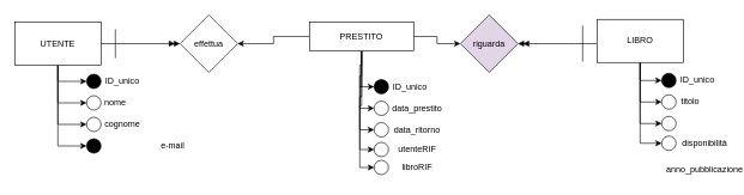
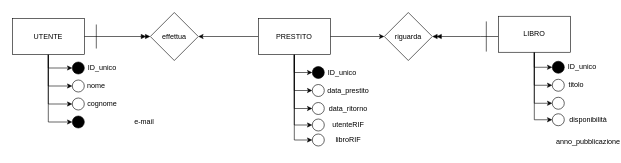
  <mxCell id="0" />
  <mxCell id="1" parent="0" />
  <mxCell id="2" style="edgeStyle=orthogonalEdgeStyle;rounded=0;orthogonalLoop=1;jettySize=auto;html=1;entryX=0;entryY=0.5;entryDx=0;entryDy=0;" parent="1" source="7" target="17" edge="1"><mxGeometry relative="1" as="geometry" /></mxCell>
  <mxCell id="3" style="edgeStyle=orthogonalEdgeStyle;rounded=0;orthogonalLoop=1;jettySize=auto;html=1;entryX=0;entryY=0.5;entryDx=0;entryDy=0;" parent="1" source="7" target="16" edge="1"><mxGeometry relative="1" as="geometry" /></mxCell>
  <mxCell id="4" style="edgeStyle=orthogonalEdgeStyle;rounded=0;orthogonalLoop=1;jettySize=auto;html=1;entryX=0;entryY=0.5;entryDx=0;entryDy=0;" parent="1" source="7" target="15" edge="1"><mxGeometry relative="1" as="geometry" /></mxCell>
  <mxCell id="5" style="edgeStyle=orthogonalEdgeStyle;rounded=0;orthogonalLoop=1;jettySize=auto;html=1;entryX=0;entryY=0.5;entryDx=0;entryDy=0;" parent="1" source="7" target="14" edge="1"><mxGeometry relative="1" as="geometry" /></mxCell>
  <mxCell id="6" style="edgeStyle=orthogonalEdgeStyle;rounded=0;orthogonalLoop=1;jettySize=auto;html=1;entryX=0;entryY=0.5;entryDx=0;entryDy=0;endArrow=doubleBlock;endFill=1;" parent="1" source="7" target="47" edge="1"><mxGeometry relative="1" as="geometry" /></mxCell>
  <mxCell id="7" value="UTENTE" style="rounded=0;whiteSpace=wrap;html=1;" parent="1" vertex="1"><mxGeometry x="20" y="30" width="120" height="60" as="geometry" /></mxCell>
  <mxCell id="8" style="edgeStyle=orthogonalEdgeStyle;rounded=0;orthogonalLoop=1;jettySize=auto;html=1;entryX=0;entryY=0.5;entryDx=0;entryDy=0;fillColor=#000000;" parent="1" source="13" target="26" edge="1"><mxGeometry relative="1" as="geometry" /></mxCell>
  <mxCell id="9" style="edgeStyle=orthogonalEdgeStyle;rounded=0;orthogonalLoop=1;jettySize=auto;html=1;entryX=0;entryY=0.5;entryDx=0;entryDy=0;" parent="1" source="13" target="27" edge="1"><mxGeometry relative="1" as="geometry" /></mxCell>
  <mxCell id="10" style="edgeStyle=orthogonalEdgeStyle;rounded=0;orthogonalLoop=1;jettySize=auto;html=1;entryX=0;entryY=0.5;entryDx=0;entryDy=0;" parent="1" source="13" target="28" edge="1"><mxGeometry relative="1" as="geometry" /></mxCell>
  <mxCell id="11" style="edgeStyle=orthogonalEdgeStyle;rounded=0;orthogonalLoop=1;jettySize=auto;html=1;entryX=0;entryY=0.5;entryDx=0;entryDy=0;" parent="1" source="13" target="29" edge="1"><mxGeometry relative="1" as="geometry" /></mxCell>
  <mxCell id="12" style="edgeStyle=orthogonalEdgeStyle;rounded=0;orthogonalLoop=1;jettySize=auto;html=1;entryX=1;entryY=0.5;entryDx=0;entryDy=0;endArrow=doubleBlock;endFill=1;" parent="1" source="13" target="46" edge="1"><mxGeometry relative="1" as="geometry"><Array as="points"><mxPoint x="800" y="60" /><mxPoint x="800" y="60" /></Array></mxGeometry></mxCell>
  <mxCell id="13" value="LIBRO" style="rounded=0;whiteSpace=wrap;html=1;" parent="1" vertex="1"><mxGeometry x="830" y="26.25" width="120" height="60" as="geometry" /></mxCell>
  <mxCell id="14" value="" style="ellipse;whiteSpace=wrap;html=1;aspect=fixed;fillColor=#000000;" parent="1" vertex="1"><mxGeometry x="120" y="192.5" width="20" height="20" as="geometry" /></mxCell>
  <mxCell id="15" value="" style="ellipse;whiteSpace=wrap;html=1;aspect=fixed;" parent="1" vertex="1"><mxGeometry x="120" y="162.5" width="20" height="20" as="geometry" /></mxCell>
  <mxCell id="16" value="" style="ellipse;whiteSpace=wrap;html=1;aspect=fixed;" parent="1" vertex="1"><mxGeometry x="120" y="132.5" width="20" height="20" as="geometry" /></mxCell>
  <mxCell id="17" value="" style="ellipse;whiteSpace=wrap;html=1;aspect=fixed;fillColor=#000000;" parent="1" vertex="1"><mxGeometry x="120" y="102.5" width="20" height="20" as="geometry" /></mxCell>
  <mxCell id="18" value="ID_unico" style="text;html=1;align=center;verticalAlign=middle;whiteSpace=wrap;rounded=0;" parent="1" vertex="1"><mxGeometry x="140" y="97.5" width="60" height="30" as="geometry" /></mxCell>
  <mxCell id="19" value="nome" style="text;html=1;align=center;verticalAlign=middle;whiteSpace=wrap;rounded=0;" parent="1" vertex="1"><mxGeometry x="130" y="125" width="60" height="35" as="geometry" /></mxCell>
  <mxCell id="20" value="cognome" style="text;html=1;align=center;verticalAlign=middle;whiteSpace=wrap;rounded=0;" parent="1" vertex="1"><mxGeometry x="140" y="160" width="60" height="25" as="geometry" /></mxCell>
  <mxCell id="21" value="e-mail" style="text;html=1;align=center;verticalAlign=middle;whiteSpace=wrap;rounded=0;" parent="1" vertex="1"><mxGeometry x="210" y="187.5" width="60" height="30" as="geometry" /></mxCell>
  <mxCell id="22" value="ID_unico" style="text;html=1;align=center;verticalAlign=middle;whiteSpace=wrap;rounded=0;" parent="1" vertex="1"><mxGeometry x="940" y="96.25" width="60" height="30" as="geometry" /></mxCell>
  <mxCell id="23" value="titolo" style="text;html=1;align=center;verticalAlign=middle;whiteSpace=wrap;rounded=0;" parent="1" vertex="1"><mxGeometry x="930" y="123.75" width="60" height="35" as="geometry" /></mxCell>
  <mxCell id="24" value="anno_pubblicazione" style="text;html=1;align=center;verticalAlign=middle;whiteSpace=wrap;rounded=0;" parent="1" vertex="1"><mxGeometry x="950" y="223.75" width="60" height="25" as="geometry" /></mxCell>
  <mxCell id="25" value="disponibilità" style="text;html=1;align=center;verticalAlign=middle;whiteSpace=wrap;rounded=0;" parent="1" vertex="1"><mxGeometry x="950" y="183.75" width="60" height="30" as="geometry" /></mxCell>
  <mxCell id="26" value="" style="ellipse;whiteSpace=wrap;html=1;aspect=fixed;fillColor=#000000;" parent="1" vertex="1"><mxGeometry x="920" y="101.25" width="20" height="20" as="geometry" /></mxCell>
  <mxCell id="27" value="" style="ellipse;whiteSpace=wrap;html=1;aspect=fixed;" parent="1" vertex="1"><mxGeometry x="920" y="131.25" width="20" height="20" as="geometry" /></mxCell>
  <mxCell id="28" value="" style="ellipse;whiteSpace=wrap;html=1;aspect=fixed;" parent="1" vertex="1"><mxGeometry x="920" y="161.25" width="20" height="20" as="geometry" /></mxCell>
  <mxCell id="29" value="" style="ellipse;whiteSpace=wrap;html=1;aspect=fixed;" parent="1" vertex="1"><mxGeometry x="920" y="188.75" width="20" height="20" as="geometry" /></mxCell>
  <mxCell id="30" value="ID_unico" style="text;html=1;align=center;verticalAlign=middle;whiteSpace=wrap;rounded=0;" parent="1" vertex="1"><mxGeometry x="540" y="105" width="60" height="30" as="geometry" /></mxCell>
  <mxCell id="31" value="data_prestito" style="text;html=1;align=center;verticalAlign=middle;whiteSpace=wrap;rounded=0;" parent="1" vertex="1"><mxGeometry x="550" y="132.5" width="60" height="35" as="geometry" /></mxCell>
  <mxCell id="32" value="data_ritorno" style="text;html=1;align=center;verticalAlign=middle;whiteSpace=wrap;rounded=0;" parent="1" vertex="1"><mxGeometry x="550" y="167.5" width="60" height="25" as="geometry" /></mxCell>
  <mxCell id="33" value="" style="ellipse;whiteSpace=wrap;html=1;aspect=fixed;fillColor=#000000;" parent="1" vertex="1"><mxGeometry x="520" y="110" width="20" height="20" as="geometry" /></mxCell>
  <mxCell id="34" value="" style="ellipse;whiteSpace=wrap;html=1;aspect=fixed;" parent="1" vertex="1"><mxGeometry x="520" y="140" width="20" height="20" as="geometry" /></mxCell>
  <mxCell id="35" value="" style="ellipse;whiteSpace=wrap;html=1;aspect=fixed;" parent="1" vertex="1"><mxGeometry x="520" y="170" width="20" height="20" as="geometry" /></mxCell>
  <mxCell id="36" value="" style="ellipse;whiteSpace=wrap;html=1;aspect=fixed;" parent="1" vertex="1"><mxGeometry x="520" y="197.5" width="20" height="20" as="geometry" /></mxCell>
  <mxCell id="37" value="utenteRIF" style="text;html=1;align=center;verticalAlign=middle;whiteSpace=wrap;rounded=0;" parent="1" vertex="1"><mxGeometry x="550" y="192.5" width="60" height="30" as="geometry" /></mxCell>
  <mxCell id="38" style="edgeStyle=orthogonalEdgeStyle;rounded=0;orthogonalLoop=1;jettySize=auto;html=1;entryX=0;entryY=0.5;entryDx=0;entryDy=0;" parent="1" source="45" target="33" edge="1"><mxGeometry relative="1" as="geometry" /></mxCell>
  <mxCell id="39" style="edgeStyle=orthogonalEdgeStyle;rounded=0;orthogonalLoop=1;jettySize=auto;html=1;entryX=0;entryY=0.5;entryDx=0;entryDy=0;" parent="1" source="45" target="34" edge="1"><mxGeometry relative="1" as="geometry" /></mxCell>
  <mxCell id="40" style="edgeStyle=orthogonalEdgeStyle;rounded=0;orthogonalLoop=1;jettySize=auto;html=1;entryX=0;entryY=0.5;entryDx=0;entryDy=0;" parent="1" source="45" target="35" edge="1"><mxGeometry relative="1" as="geometry" /></mxCell>
  <mxCell id="41" style="edgeStyle=orthogonalEdgeStyle;rounded=0;orthogonalLoop=1;jettySize=auto;html=1;entryX=0;entryY=0.5;entryDx=0;entryDy=0;" parent="1" source="45" target="36" edge="1"><mxGeometry relative="1" as="geometry" /></mxCell>
  <mxCell id="42" style="edgeStyle=orthogonalEdgeStyle;rounded=0;orthogonalLoop=1;jettySize=auto;html=1;entryX=0;entryY=0.5;entryDx=0;entryDy=0;" parent="1" source="45" target="46" edge="1"><mxGeometry relative="1" as="geometry" /></mxCell>
  <mxCell id="43" style="edgeStyle=orthogonalEdgeStyle;rounded=0;orthogonalLoop=1;jettySize=auto;html=1;entryX=1;entryY=0.5;entryDx=0;entryDy=0;" parent="1" source="45" target="47" edge="1"><mxGeometry relative="1" as="geometry" /></mxCell>
  <mxCell id="44" style="edgeStyle=orthogonalEdgeStyle;rounded=0;orthogonalLoop=1;jettySize=auto;html=1;entryX=0;entryY=0.5;entryDx=0;entryDy=0;" edge="1" parent="1" source="45" target="50"><mxGeometry relative="1" as="geometry" /></mxCell>
- <mxCell id="45" value="PRESTITO" style="rounded=0;whiteSpace=wrap;html=1;" parent="1" vertex="1"><mxGeometry x="430" y="30" width="145" height="40" as="geometry" /></mxCell>
- <mxCell id="46" value="riguarda" style="rhombus;whiteSpace=wrap;html=1;fillColor=#e1d5e7;" parent="1" vertex="1"><mxGeometry x="640" y="20" width="80" height="80" as="geometry" /></mxCell>
+ <mxCell id="45" value="PRESTITO" style="rounded=0;whiteSpace=wrap;html=1;" parent="1" vertex="1"><mxGeometry x="430" y="30" width="120" height="60" as="geometry" /></mxCell>
+ <mxCell id="46" value="riguarda" style="rhombus;whiteSpace=wrap;html=1;" parent="1" vertex="1"><mxGeometry x="640" y="20" width="80" height="80" as="geometry" /></mxCell>
  <mxCell id="47" value="effettua" style="rhombus;whiteSpace=wrap;html=1;" parent="1" vertex="1"><mxGeometry x="250" y="20" width="80" height="80" as="geometry" /></mxCell>
  <mxCell id="48" value="" style="endArrow=none;html=1;rounded=0;" parent="1" edge="1"><mxGeometry width="50" height="50" relative="1" as="geometry"><mxPoint x="160" y="80" as="sourcePoint" /><mxPoint x="160" y="40" as="targetPoint" /></mxGeometry></mxCell>
  <mxCell id="49" value="" style="endArrow=none;html=1;rounded=0;" parent="1" edge="1"><mxGeometry width="50" height="50" relative="1" as="geometry"><mxPoint x="810" y="85.13" as="sourcePoint" /><mxPoint x="810" y="34.88" as="targetPoint" /></mxGeometry></mxCell>
  <mxCell id="50" value="" style="ellipse;whiteSpace=wrap;html=1;aspect=fixed;" vertex="1" parent="1"><mxGeometry x="520" y="222.5" width="20" height="20" as="geometry" /></mxCell>
  <mxCell id="51" value="libroRIF" style="text;html=1;align=center;verticalAlign=middle;whiteSpace=wrap;rounded=0;" vertex="1" parent="1"><mxGeometry x="550" y="217.5" width="60" height="30" as="geometry" /></mxCell>
